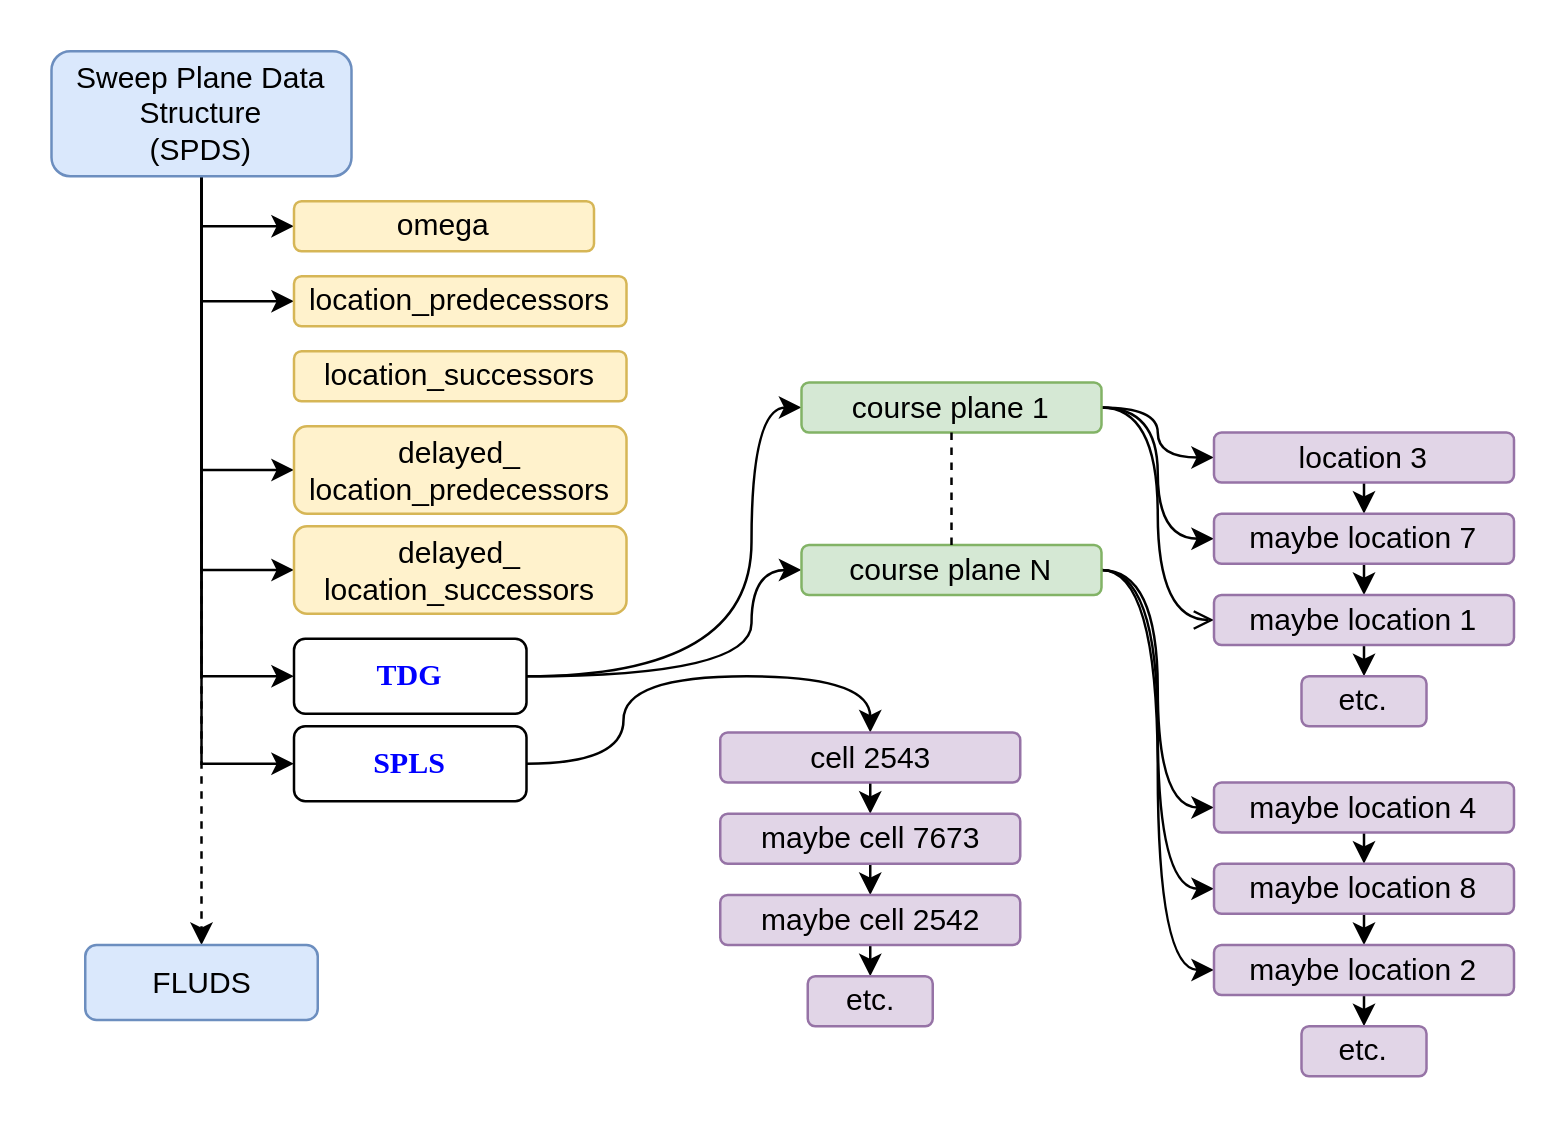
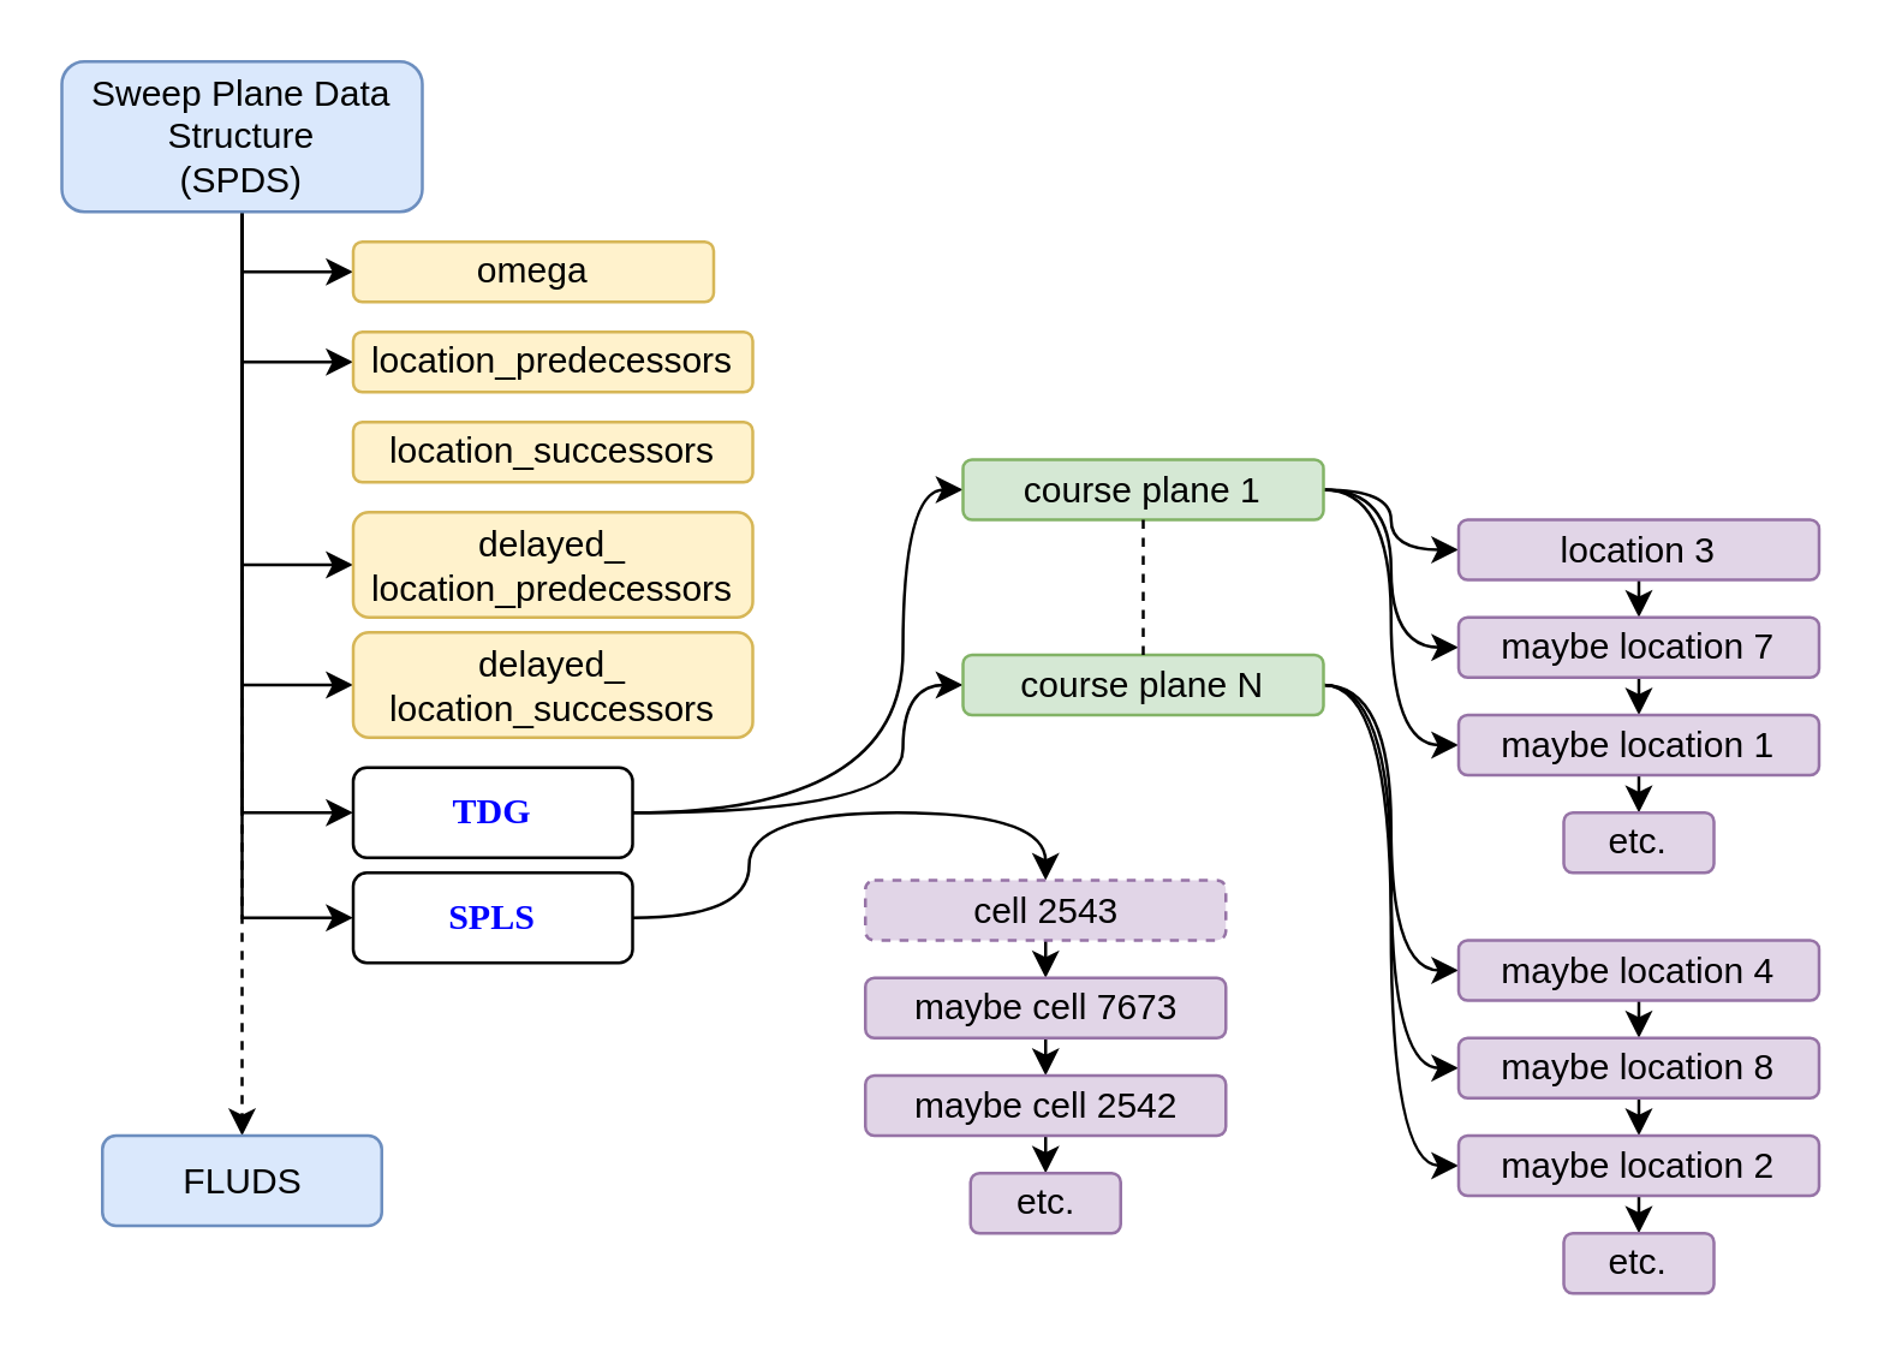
  <mxCell id="0" />
  <mxCell id="1" parent="0" />
  <mxCell id="2" style="edgeStyle=orthogonalEdgeStyle;rounded=0;orthogonalLoop=1;jettySize=auto;html=1;exitX=0.5;exitY=1;exitDx=0;exitDy=0;entryX=0;entryY=0.5;entryDx=0;entryDy=0;" parent="1" source="9" target="10" edge="1"><mxGeometry relative="1" as="geometry" /></mxCell>
  <mxCell id="3" style="edgeStyle=orthogonalEdgeStyle;rounded=0;orthogonalLoop=1;jettySize=auto;html=1;exitX=0.5;exitY=1;exitDx=0;exitDy=0;entryX=0;entryY=0.5;entryDx=0;entryDy=0;" parent="1" source="9" target="11" edge="1"><mxGeometry relative="1" as="geometry"><Array as="points"><mxPoint x="80" y="120" /></Array></mxGeometry></mxCell>
  <mxCell id="4" style="edgeStyle=orthogonalEdgeStyle;rounded=0;orthogonalLoop=1;jettySize=auto;html=1;exitX=0.5;exitY=1;exitDx=0;exitDy=0;entryX=0;entryY=0.5;entryDx=0;entryDy=0;" parent="1" source="9" target="15" edge="1"><mxGeometry relative="1" as="geometry" /></mxCell>
  <mxCell id="5" style="edgeStyle=orthogonalEdgeStyle;rounded=0;orthogonalLoop=1;jettySize=auto;html=1;exitX=0.5;exitY=1;exitDx=0;exitDy=0;entryX=0;entryY=0.5;entryDx=0;entryDy=0;" parent="1" source="9" target="17" edge="1"><mxGeometry relative="1" as="geometry" /></mxCell>
  <mxCell id="6" style="edgeStyle=orthogonalEdgeStyle;rounded=0;orthogonalLoop=1;jettySize=auto;html=1;exitX=0.5;exitY=1;exitDx=0;exitDy=0;entryX=0;entryY=0.5;entryDx=0;entryDy=0;endArrow=classic;endFill=1;" edge="1" parent="1" source="9" target="49"><mxGeometry relative="1" as="geometry" /></mxCell>
  <mxCell id="7" style="edgeStyle=orthogonalEdgeStyle;rounded=0;orthogonalLoop=1;jettySize=auto;html=1;exitX=0.5;exitY=1;exitDx=0;exitDy=0;entryX=0;entryY=0.5;entryDx=0;entryDy=0;endArrow=classic;endFill=1;" edge="1" parent="1" source="9" target="50"><mxGeometry relative="1" as="geometry" /></mxCell>
  <mxCell id="8" style="edgeStyle=orthogonalEdgeStyle;rounded=0;orthogonalLoop=1;jettySize=auto;html=1;exitX=0.5;exitY=1;exitDx=0;exitDy=0;entryX=0.5;entryY=0;entryDx=0;entryDy=0;endArrow=classic;endFill=1;dashed=1;" edge="1" parent="1" source="9" target="41"><mxGeometry relative="1" as="geometry" /></mxCell>
  <mxCell id="9" value="Sweep Plane Data Structure&lt;br&gt;(SPDS)&lt;br&gt;" style="rounded=1;whiteSpace=wrap;html=1;fillColor=#dae8fc;strokeColor=#6c8ebf;" parent="1" vertex="1"><mxGeometry x="20" y="20" width="120" height="50" as="geometry" /></mxCell>
  <mxCell id="10" value="omega&lt;br&gt;" style="rounded=1;whiteSpace=wrap;html=1;fillColor=#fff2cc;strokeColor=#d6b656;" parent="1" vertex="1"><mxGeometry x="117" y="80" width="120" height="20" as="geometry" /></mxCell>
  <mxCell id="11" value="location_predecessors&lt;br&gt;" style="rounded=1;whiteSpace=wrap;html=1;fillColor=#fff2cc;strokeColor=#d6b656;" parent="1" vertex="1"><mxGeometry x="117" y="110" width="133" height="20" as="geometry" /></mxCell>
  <mxCell id="12" value="location_successors&lt;br&gt;" style="rounded=1;whiteSpace=wrap;html=1;fillColor=#fff2cc;strokeColor=#d6b656;" parent="1" vertex="1"><mxGeometry x="117" y="140" width="133" height="20" as="geometry" /></mxCell>
  <mxCell id="13" style="edgeStyle=orthogonalEdgeStyle;rounded=0;orthogonalLoop=1;jettySize=auto;html=1;exitX=1;exitY=0.5;exitDx=0;exitDy=0;entryX=0;entryY=0.5;entryDx=0;entryDy=0;strokeColor=#000000;curved=1;" parent="1" source="15" target="21" edge="1"><mxGeometry relative="1" as="geometry"><Array as="points"><mxPoint x="300" y="270" /><mxPoint x="300" y="163" /></Array></mxGeometry></mxCell>
  <mxCell id="14" style="edgeStyle=orthogonalEdgeStyle;curved=1;rounded=0;orthogonalLoop=1;jettySize=auto;html=1;exitX=1;exitY=0.5;exitDx=0;exitDy=0;entryX=0;entryY=0.5;entryDx=0;entryDy=0;endArrow=classic;endFill=1;" edge="1" parent="1" source="15" target="25"><mxGeometry relative="1" as="geometry"><Array as="points"><mxPoint x="300" y="270" /><mxPoint x="300" y="228" /></Array></mxGeometry></mxCell>
  <mxCell id="15" value="&lt;b&gt;&lt;font face=&quot;Lucida Console&quot; color=&quot;#0000ff&quot;&gt;TDG&lt;/font&gt;&lt;/b&gt;" style="rounded=1;whiteSpace=wrap;html=1;" parent="1" vertex="1"><mxGeometry x="117" y="255" width="93" height="30" as="geometry" /></mxCell>
  <mxCell id="16" style="edgeStyle=orthogonalEdgeStyle;rounded=0;orthogonalLoop=1;jettySize=auto;html=1;exitX=1;exitY=0.5;exitDx=0;exitDy=0;entryX=0.5;entryY=0;entryDx=0;entryDy=0;strokeColor=#000000;curved=1;" parent="1" source="17" target="35" edge="1"><mxGeometry relative="1" as="geometry" /></mxCell>
  <mxCell id="17" value="&lt;b&gt;&lt;font face=&quot;Lucida Console&quot; color=&quot;#0000ff&quot;&gt;SPLS&lt;/font&gt;&lt;/b&gt;&lt;br&gt;" style="rounded=1;whiteSpace=wrap;html=1;" parent="1" vertex="1"><mxGeometry x="117" y="290" width="93" height="30" as="geometry" /></mxCell>
  <mxCell id="18" style="edgeStyle=orthogonalEdgeStyle;rounded=0;orthogonalLoop=1;jettySize=auto;html=1;exitX=1;exitY=0.5;exitDx=0;exitDy=0;entryX=0;entryY=0.5;entryDx=0;entryDy=0;endArrow=classic;endFill=1;curved=1;" edge="1" parent="1" source="21" target="28"><mxGeometry relative="1" as="geometry" /></mxCell>
  <mxCell id="19" style="edgeStyle=orthogonalEdgeStyle;rounded=0;orthogonalLoop=1;jettySize=auto;html=1;exitX=1;exitY=0.5;exitDx=0;exitDy=0;entryX=0;entryY=0.5;entryDx=0;entryDy=0;endArrow=classic;endFill=1;curved=1;" edge="1" parent="1" source="21" target="30"><mxGeometry relative="1" as="geometry" /></mxCell>
- <mxCell id="20" style="edgeStyle=orthogonalEdgeStyle;rounded=0;orthogonalLoop=1;jettySize=auto;html=1;exitX=1;exitY=0.5;exitDx=0;exitDy=0;entryX=0;entryY=0.5;entryDx=0;entryDy=0;endArrow=open;endFill=1;curved=1;" edge="1" parent="1" source="21" target="32"><mxGeometry relative="1" as="geometry" /></mxCell>
+ <mxCell id="20" style="edgeStyle=orthogonalEdgeStyle;rounded=0;orthogonalLoop=1;jettySize=auto;html=1;exitX=1;exitY=0.5;exitDx=0;exitDy=0;entryX=0;entryY=0.5;entryDx=0;entryDy=0;endArrow=classic;endFill=1;curved=1;" edge="1" parent="1" source="21" target="32"><mxGeometry relative="1" as="geometry" /></mxCell>
  <mxCell id="21" value="course plane 1&lt;br&gt;" style="rounded=1;whiteSpace=wrap;html=1;fillColor=#d5e8d4;strokeColor=#82b366;" parent="1" vertex="1"><mxGeometry x="320" y="152.5" width="120" height="20" as="geometry" /></mxCell>
  <mxCell id="22" style="edgeStyle=orthogonalEdgeStyle;rounded=0;orthogonalLoop=1;jettySize=auto;html=1;exitX=1;exitY=0.5;exitDx=0;exitDy=0;entryX=0;entryY=0.5;entryDx=0;entryDy=0;endArrow=classic;endFill=1;curved=1;" edge="1" parent="1" source="25" target="43"><mxGeometry relative="1" as="geometry" /></mxCell>
  <mxCell id="23" style="edgeStyle=orthogonalEdgeStyle;curved=1;rounded=0;orthogonalLoop=1;jettySize=auto;html=1;exitX=1;exitY=0.5;exitDx=0;exitDy=0;entryX=0;entryY=0.5;entryDx=0;entryDy=0;endArrow=classic;endFill=1;" edge="1" parent="1" source="25" target="45"><mxGeometry relative="1" as="geometry" /></mxCell>
  <mxCell id="24" style="edgeStyle=orthogonalEdgeStyle;curved=1;rounded=0;orthogonalLoop=1;jettySize=auto;html=1;exitX=1;exitY=0.5;exitDx=0;exitDy=0;entryX=0;entryY=0.5;entryDx=0;entryDy=0;endArrow=classic;endFill=1;" edge="1" parent="1" source="25" target="47"><mxGeometry relative="1" as="geometry" /></mxCell>
  <mxCell id="25" value="course plane N&lt;br&gt;" style="rounded=1;whiteSpace=wrap;html=1;fillColor=#d5e8d4;strokeColor=#82b366;" parent="1" vertex="1"><mxGeometry x="320" y="217.5" width="120" height="20" as="geometry" /></mxCell>
  <mxCell id="26" value="" style="endArrow=none;dashed=1;html=1;strokeColor=#000000;entryX=0.5;entryY=1;entryDx=0;entryDy=0;exitX=0.5;exitY=0;exitDx=0;exitDy=0;" parent="1" source="25" target="21" edge="1"><mxGeometry width="50" height="50" relative="1" as="geometry"><mxPoint x="95" y="327.5" as="sourcePoint" /><mxPoint x="145" y="277.5" as="targetPoint" /></mxGeometry></mxCell>
  <mxCell id="27" style="edgeStyle=orthogonalEdgeStyle;rounded=0;orthogonalLoop=1;jettySize=auto;html=1;exitX=0.5;exitY=1;exitDx=0;exitDy=0;entryX=0.5;entryY=0;entryDx=0;entryDy=0;strokeColor=#000000;" parent="1" source="28" target="30" edge="1"><mxGeometry relative="1" as="geometry" /></mxCell>
  <mxCell id="28" value="location 3&lt;br&gt;" style="rounded=1;whiteSpace=wrap;html=1;fillColor=#e1d5e7;strokeColor=#9673a6;" parent="1" vertex="1"><mxGeometry x="485" y="172.5" width="120" height="20" as="geometry" /></mxCell>
  <mxCell id="29" style="edgeStyle=orthogonalEdgeStyle;rounded=0;orthogonalLoop=1;jettySize=auto;html=1;exitX=0.5;exitY=1;exitDx=0;exitDy=0;entryX=0.5;entryY=0;entryDx=0;entryDy=0;strokeColor=#000000;" parent="1" source="30" target="32" edge="1"><mxGeometry relative="1" as="geometry" /></mxCell>
  <mxCell id="30" value="maybe location 7&lt;br&gt;" style="rounded=1;whiteSpace=wrap;html=1;fillColor=#e1d5e7;strokeColor=#9673a6;" parent="1" vertex="1"><mxGeometry x="485" y="205" width="120" height="20" as="geometry" /></mxCell>
  <mxCell id="31" style="edgeStyle=orthogonalEdgeStyle;rounded=0;orthogonalLoop=1;jettySize=auto;html=1;exitX=0.5;exitY=1;exitDx=0;exitDy=0;entryX=0.5;entryY=0;entryDx=0;entryDy=0;strokeColor=#000000;" parent="1" source="32" target="33" edge="1"><mxGeometry relative="1" as="geometry" /></mxCell>
  <mxCell id="32" value="maybe location 1&lt;br&gt;" style="rounded=1;whiteSpace=wrap;html=1;fillColor=#e1d5e7;strokeColor=#9673a6;" parent="1" vertex="1"><mxGeometry x="485" y="237.5" width="120" height="20" as="geometry" /></mxCell>
  <mxCell id="33" value="etc.&lt;br&gt;" style="rounded=1;whiteSpace=wrap;html=1;fillColor=#e1d5e7;strokeColor=#9673a6;" parent="1" vertex="1"><mxGeometry x="520" y="270" width="50" height="20" as="geometry" /></mxCell>
  <mxCell id="34" style="edgeStyle=orthogonalEdgeStyle;rounded=0;orthogonalLoop=1;jettySize=auto;html=1;exitX=0.5;exitY=1;exitDx=0;exitDy=0;entryX=0.5;entryY=0;entryDx=0;entryDy=0;strokeColor=#000000;" parent="1" source="35" target="37" edge="1"><mxGeometry relative="1" as="geometry" /></mxCell>
- <mxCell id="35" value="cell 2543&lt;br&gt;" style="rounded=1;whiteSpace=wrap;html=1;fillColor=#e1d5e7;strokeColor=#9673a6;" parent="1" vertex="1"><mxGeometry x="287.5" y="292.5" width="120" height="20" as="geometry" /></mxCell>
+ <mxCell id="35" value="cell 2543&lt;br&gt;" style="rounded=1;whiteSpace=wrap;html=1;fillColor=#e1d5e7;strokeColor=#9673a6;dashed=1;" parent="1" vertex="1"><mxGeometry x="287.5" y="292.5" width="120" height="20" as="geometry" /></mxCell>
  <mxCell id="36" style="edgeStyle=orthogonalEdgeStyle;rounded=0;orthogonalLoop=1;jettySize=auto;html=1;exitX=0.5;exitY=1;exitDx=0;exitDy=0;entryX=0.5;entryY=0;entryDx=0;entryDy=0;strokeColor=#000000;" parent="1" source="37" target="39" edge="1"><mxGeometry relative="1" as="geometry" /></mxCell>
  <mxCell id="37" value="maybe cell 7673&lt;br&gt;" style="rounded=1;whiteSpace=wrap;html=1;fillColor=#e1d5e7;strokeColor=#9673a6;" parent="1" vertex="1"><mxGeometry x="287.5" y="325" width="120" height="20" as="geometry" /></mxCell>
  <mxCell id="38" style="edgeStyle=orthogonalEdgeStyle;rounded=0;orthogonalLoop=1;jettySize=auto;html=1;exitX=0.5;exitY=1;exitDx=0;exitDy=0;entryX=0.5;entryY=0;entryDx=0;entryDy=0;strokeColor=#000000;" parent="1" source="39" target="40" edge="1"><mxGeometry relative="1" as="geometry" /></mxCell>
  <mxCell id="39" value="maybe cell 2542&lt;br&gt;" style="rounded=1;whiteSpace=wrap;html=1;fillColor=#e1d5e7;strokeColor=#9673a6;" parent="1" vertex="1"><mxGeometry x="287.5" y="357.5" width="120" height="20" as="geometry" /></mxCell>
  <mxCell id="40" value="etc.&lt;br&gt;" style="rounded=1;whiteSpace=wrap;html=1;fillColor=#e1d5e7;strokeColor=#9673a6;" parent="1" vertex="1"><mxGeometry x="322.5" y="390" width="50" height="20" as="geometry" /></mxCell>
  <mxCell id="41" value="&lt;span&gt;&lt;font&gt;FLUDS&lt;/font&gt;&lt;/span&gt;&lt;br&gt;" style="rounded=1;whiteSpace=wrap;html=1;fillColor=#dae8fc;strokeColor=#6c8ebf;fontColor=#000000;fontStyle=0;fontFamily=Helvetica;" parent="1" vertex="1"><mxGeometry x="33.5" y="377.5" width="93" height="30" as="geometry" /></mxCell>
  <mxCell id="42" style="edgeStyle=orthogonalEdgeStyle;rounded=0;orthogonalLoop=1;jettySize=auto;html=1;exitX=0.5;exitY=1;exitDx=0;exitDy=0;entryX=0.5;entryY=0;entryDx=0;entryDy=0;strokeColor=#000000;" edge="1" parent="1" source="43" target="45"><mxGeometry relative="1" as="geometry" /></mxCell>
  <mxCell id="43" value="maybe location 4" style="rounded=1;whiteSpace=wrap;html=1;fillColor=#e1d5e7;strokeColor=#9673a6;" vertex="1" parent="1"><mxGeometry x="485" y="312.5" width="120" height="20" as="geometry" /></mxCell>
  <mxCell id="44" style="edgeStyle=orthogonalEdgeStyle;rounded=0;orthogonalLoop=1;jettySize=auto;html=1;exitX=0.5;exitY=1;exitDx=0;exitDy=0;entryX=0.5;entryY=0;entryDx=0;entryDy=0;strokeColor=#000000;" edge="1" parent="1" source="45" target="47"><mxGeometry relative="1" as="geometry" /></mxCell>
  <mxCell id="45" value="maybe location 8" style="rounded=1;whiteSpace=wrap;html=1;fillColor=#e1d5e7;strokeColor=#9673a6;" vertex="1" parent="1"><mxGeometry x="485" y="345" width="120" height="20" as="geometry" /></mxCell>
  <mxCell id="46" style="edgeStyle=orthogonalEdgeStyle;rounded=0;orthogonalLoop=1;jettySize=auto;html=1;exitX=0.5;exitY=1;exitDx=0;exitDy=0;entryX=0.5;entryY=0;entryDx=0;entryDy=0;strokeColor=#000000;" edge="1" parent="1" source="47" target="48"><mxGeometry relative="1" as="geometry" /></mxCell>
  <mxCell id="47" value="maybe location 2" style="rounded=1;whiteSpace=wrap;html=1;fillColor=#e1d5e7;strokeColor=#9673a6;" vertex="1" parent="1"><mxGeometry x="485" y="377.5" width="120" height="20" as="geometry" /></mxCell>
  <mxCell id="48" value="etc.&lt;br&gt;" style="rounded=1;whiteSpace=wrap;html=1;fillColor=#e1d5e7;strokeColor=#9673a6;" vertex="1" parent="1"><mxGeometry x="520" y="410" width="50" height="20" as="geometry" /></mxCell>
  <mxCell id="49" value="delayed_&lt;br&gt;location_predecessors" style="rounded=1;whiteSpace=wrap;html=1;fillColor=#fff2cc;strokeColor=#d6b656;" vertex="1" parent="1"><mxGeometry x="117" y="170" width="133" height="35" as="geometry" /></mxCell>
  <mxCell id="50" value="delayed_&lt;br&gt;location_successors" style="rounded=1;whiteSpace=wrap;html=1;fillColor=#fff2cc;strokeColor=#d6b656;" vertex="1" parent="1"><mxGeometry x="117" y="210" width="133" height="35" as="geometry" /></mxCell>
